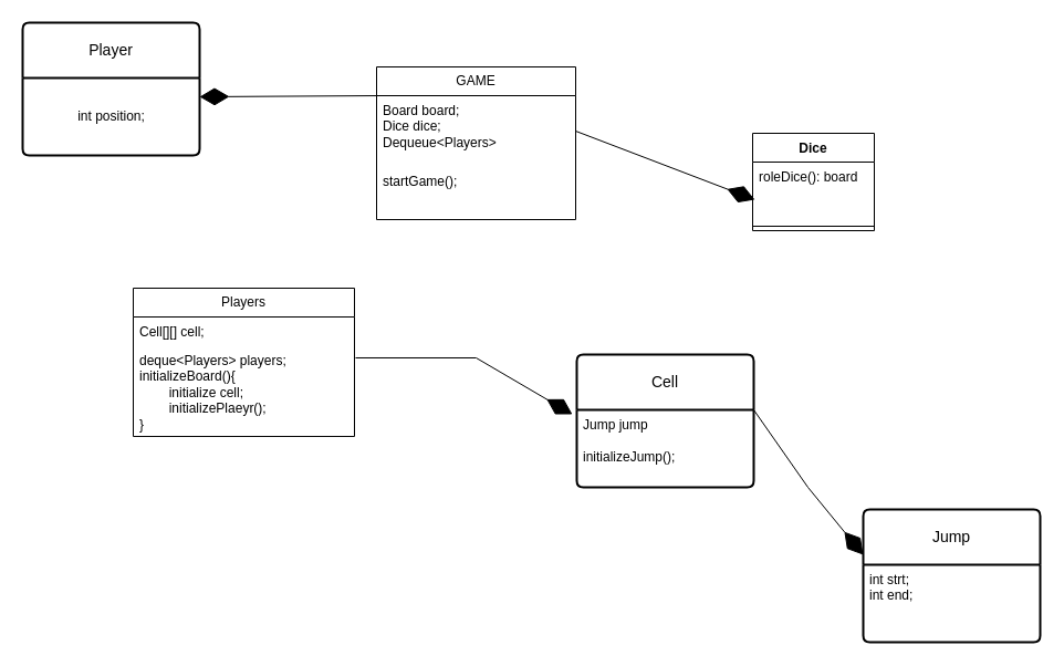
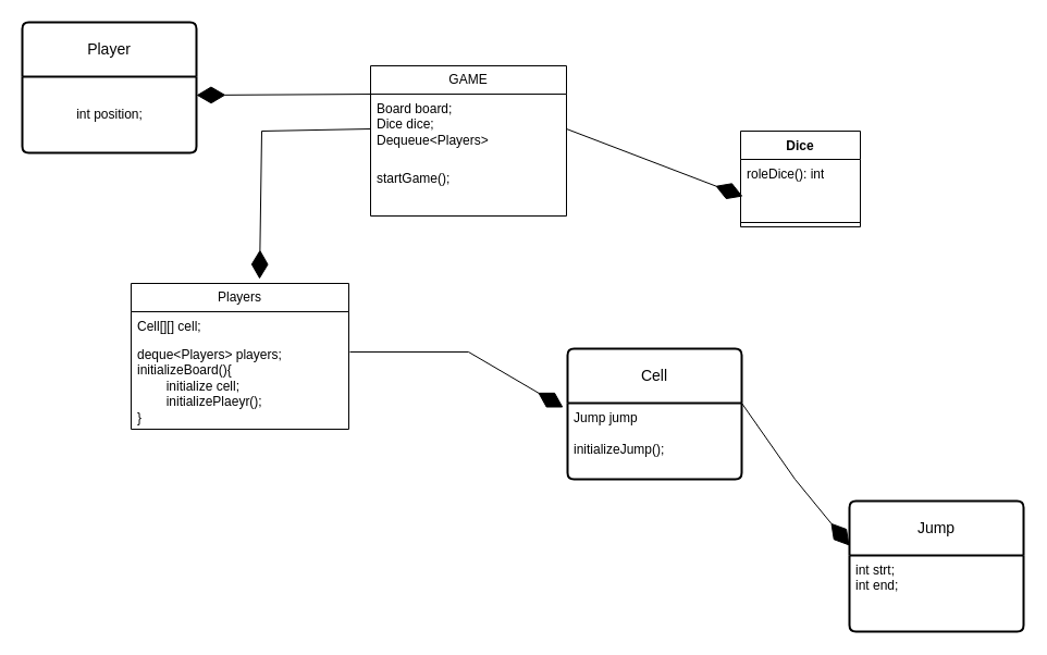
  <mxCell id="0" />
  <mxCell id="1" parent="0" />
  <mxCell id="2" value="Cell" style="swimlane;childLayout=stackLayout;horizontal=1;startSize=50;horizontalStack=0;rounded=1;fontSize=14;fontStyle=0;strokeWidth=2;resizeParent=0;resizeLast=1;shadow=0;dashed=0;align=center;arcSize=4;whiteSpace=wrap;html=1;" vertex="1" parent="1"><mxGeometry x="521" y="320" width="160" height="120" as="geometry" /></mxCell>
  <mxCell id="3" value="Jump jump&lt;br&gt;&lt;br&gt;initializeJump();" style="align=left;strokeColor=none;fillColor=none;spacingLeft=4;fontSize=12;verticalAlign=top;resizable=0;rotatable=0;part=1;html=1;" vertex="1" parent="2"><mxGeometry y="50" width="160" height="70" as="geometry" /></mxCell>
  <mxCell id="4" value="Jump" style="swimlane;childLayout=stackLayout;horizontal=1;startSize=50;horizontalStack=0;rounded=1;fontSize=14;fontStyle=0;strokeWidth=2;resizeParent=0;resizeLast=1;shadow=0;dashed=0;align=center;arcSize=4;whiteSpace=wrap;html=1;" vertex="1" parent="1"><mxGeometry x="780" y="460" width="160" height="120" as="geometry" /></mxCell>
  <mxCell id="5" value="int strt;&lt;div&gt;int end;&lt;/div&gt;" style="align=left;strokeColor=none;fillColor=none;spacingLeft=4;fontSize=12;verticalAlign=top;resizable=0;rotatable=0;part=1;html=1;" vertex="1" parent="4"><mxGeometry y="50" width="160" height="70" as="geometry" /></mxCell>
  <mxCell id="6" value="Player" style="swimlane;childLayout=stackLayout;horizontal=1;startSize=50;horizontalStack=0;rounded=1;fontSize=14;fontStyle=0;strokeWidth=2;resizeParent=0;resizeLast=1;shadow=0;dashed=0;align=center;arcSize=4;whiteSpace=wrap;html=1;" vertex="1" parent="1"><mxGeometry x="20" y="20" width="160" height="120" as="geometry" /></mxCell>
  <mxCell id="7" value="int position;" style="text;html=1;align=center;verticalAlign=middle;resizable=0;points=[];autosize=1;strokeColor=none;fillColor=none;" vertex="1" parent="6"><mxGeometry y="50" width="160" height="70" as="geometry" /></mxCell>
  <mxCell id="8" value="" style="endArrow=diamondThin;endFill=1;endSize=24;html=1;rounded=0;entryX=0;entryY=0.342;entryDx=0;entryDy=0;entryPerimeter=0;exitX=1;exitY=0;exitDx=0;exitDy=0;" edge="1" parent="1" source="3" target="4"><mxGeometry width="160" relative="1" as="geometry"><mxPoint x="700" y="429.5" as="sourcePoint" /><mxPoint x="770" y="429.5" as="targetPoint" /><Array as="points"><mxPoint x="730" y="440" /></Array></mxGeometry></mxCell>
  <mxCell id="9" value="GAME" style="swimlane;fontStyle=0;childLayout=stackLayout;horizontal=1;startSize=26;fillColor=none;horizontalStack=0;resizeParent=1;resizeParentMax=0;resizeLast=0;collapsible=1;marginBottom=0;whiteSpace=wrap;html=1;" vertex="1" parent="1"><mxGeometry x="340" y="60" width="180" height="138" as="geometry" /></mxCell>
  <mxCell id="10" value="Board board;&lt;div&gt;Dice dice;&lt;/div&gt;&lt;div&gt;Dequeue&amp;lt;Players&amp;gt;&lt;/div&gt;" style="text;strokeColor=none;fillColor=none;align=left;verticalAlign=top;spacingLeft=4;spacingRight=4;overflow=hidden;rotatable=0;points=[[0,0.5],[1,0.5]];portConstraint=eastwest;whiteSpace=wrap;html=1;" vertex="1" parent="9"><mxGeometry y="26" width="180" height="64" as="geometry" /></mxCell>
  <mxCell id="11" value="startGame();" style="text;strokeColor=none;fillColor=none;align=left;verticalAlign=top;spacingLeft=4;spacingRight=4;overflow=hidden;rotatable=0;points=[[0,0.5],[1,0.5]];portConstraint=eastwest;whiteSpace=wrap;html=1;" vertex="1" parent="9"><mxGeometry y="90" width="180" height="48" as="geometry" /></mxCell>
  <mxCell id="12" value="" style="endArrow=diamondThin;endFill=1;endSize=24;html=1;rounded=0;entryX=-0.025;entryY=0.45;entryDx=0;entryDy=0;entryPerimeter=0;exitX=1.005;exitY=0.134;exitDx=0;exitDy=0;exitPerimeter=0;" edge="1" parent="1" source="19" target="2"><mxGeometry width="160" relative="1" as="geometry"><mxPoint x="480" y="260" as="sourcePoint" /><mxPoint x="640" y="260" as="targetPoint" /><Array as="points"><mxPoint x="430" y="323" /></Array></mxGeometry></mxCell>
  <mxCell id="13" value="Dice" style="swimlane;fontStyle=1;align=center;verticalAlign=top;childLayout=stackLayout;horizontal=1;startSize=26;horizontalStack=0;resizeParent=1;resizeParentMax=0;resizeLast=0;collapsible=1;marginBottom=0;whiteSpace=wrap;html=1;" vertex="1" parent="1"><mxGeometry x="680" y="120" width="110" height="88" as="geometry" /></mxCell>
- <mxCell id="14" value="roleDice(): board" style="text;strokeColor=none;fillColor=none;align=left;verticalAlign=top;spacingLeft=4;spacingRight=4;overflow=hidden;rotatable=0;points=[[0,0.5],[1,0.5]];portConstraint=eastwest;whiteSpace=wrap;html=1;" vertex="1" parent="13"><mxGeometry y="26" width="110" height="54" as="geometry" /></mxCell>
+ <mxCell id="14" value="roleDice(): int" style="text;strokeColor=none;fillColor=none;align=left;verticalAlign=top;spacingLeft=4;spacingRight=4;overflow=hidden;rotatable=0;points=[[0,0.5],[1,0.5]];portConstraint=eastwest;whiteSpace=wrap;html=1;" vertex="1" parent="13"><mxGeometry y="26" width="110" height="54" as="geometry" /></mxCell>
  <mxCell id="15" value="" style="line;strokeWidth=1;fillColor=none;align=left;verticalAlign=middle;spacingTop=-1;spacingLeft=3;spacingRight=3;rotatable=0;labelPosition=right;points=[];portConstraint=eastwest;strokeColor=inherit;" vertex="1" parent="13"><mxGeometry y="80" width="110" height="8" as="geometry" /></mxCell>
  <mxCell id="16" value="" style="endArrow=diamondThin;endFill=1;endSize=24;html=1;rounded=0;entryX=0.018;entryY=0;entryDx=0;entryDy=0;entryPerimeter=0;exitX=1;exitY=0.5;exitDx=0;exitDy=0;" edge="1" parent="1" source="10"><mxGeometry width="160" relative="1" as="geometry"><mxPoint x="480" y="249" as="sourcePoint" /><mxPoint x="681.98" y="180" as="targetPoint" /></mxGeometry></mxCell>
  <mxCell id="17" value="Players" style="swimlane;fontStyle=0;childLayout=stackLayout;horizontal=1;startSize=26;fillColor=none;horizontalStack=0;resizeParent=1;resizeParentMax=0;resizeLast=0;collapsible=1;marginBottom=0;whiteSpace=wrap;html=1;" vertex="1" parent="1"><mxGeometry x="120" y="260" width="200" height="134" as="geometry" /></mxCell>
  <mxCell id="18" value="Cell[][] cell;" style="text;strokeColor=none;fillColor=none;align=left;verticalAlign=top;spacingLeft=4;spacingRight=4;overflow=hidden;rotatable=0;points=[[0,0.5],[1,0.5]];portConstraint=eastwest;whiteSpace=wrap;html=1;" vertex="1" parent="17"><mxGeometry y="26" width="200" height="26" as="geometry" /></mxCell>
  <mxCell id="19" value="deque&amp;lt;Players&amp;gt; players;&lt;div&gt;initializeBoard(){&lt;br&gt;&lt;span style=&quot;white-space: pre;&quot;&gt;&#09;&lt;/span&gt;initialize cell;&lt;br&gt;&lt;span style=&quot;white-space: pre;&quot;&gt;&#09;&lt;/span&gt;initializePlaeyr();&lt;br&gt;}&lt;/div&gt;" style="text;strokeColor=none;fillColor=none;align=left;verticalAlign=top;spacingLeft=4;spacingRight=4;overflow=hidden;rotatable=0;points=[[0,0.5],[1,0.5]];portConstraint=eastwest;whiteSpace=wrap;html=1;" vertex="1" parent="17"><mxGeometry y="52" width="200" height="82" as="geometry" /></mxCell>
  <mxCell id="20" value="" style="endArrow=diamondThin;endFill=1;endSize=24;html=1;rounded=0;entryX=1;entryY=0.243;entryDx=0;entryDy=0;entryPerimeter=0;exitX=0.028;exitY=0;exitDx=0;exitDy=0;exitPerimeter=0;" edge="1" parent="1" source="10" target="7"><mxGeometry width="160" relative="1" as="geometry"><mxPoint x="330" y="90" as="sourcePoint" /><mxPoint x="500" y="110" as="targetPoint" /></mxGeometry></mxCell>
+ <mxCell id="21" value="" style="endArrow=diamondThin;endFill=1;endSize=24;html=1;rounded=0;exitX=0;exitY=0.5;exitDx=0;exitDy=0;entryX=0.59;entryY=-0.03;entryDx=0;entryDy=0;entryPerimeter=0;" edge="1" parent="1" source="10" target="17"><mxGeometry width="160" relative="1" as="geometry"><mxPoint x="320" y="120" as="sourcePoint" /><mxPoint x="300" y="200" as="targetPoint" /><Array as="points"><mxPoint x="240" y="120" /></Array></mxGeometry></mxCell>
